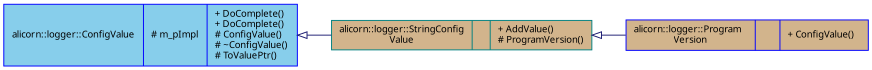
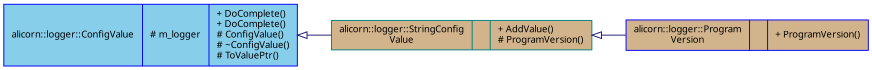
  digraph {
    rankdir=LR
    node [color=blue fillcolor=tan fontname=Verdana fontsize=10 shape=record style=filled]
    edge [arrowtail=onormal color=midnightblue dir=back fontname=Verdana fontsize=10 labelfontname=Verdana labelfontsize=10 style=solid]
-   n1 [fontcolor=black height=0.2 label="{alicorn::logger::Program\lVersion\n||+ ConfigValue()\l}" width=0.4]
+   n1 [fontcolor=black height=0.2 label="{alicorn::logger::Program\lVersion\n||+ ProgramVersion()\l}" width=0.4]
    n2 [color=teal height=0.2 label="{alicorn::logger::StringConfig\lValue\n||+ AddValue()\l# ProgramVersion()\l}" width=0.4]
-   n3 [fillcolor=skyblue height=0.2 label="{alicorn::logger::ConfigValue\n|# m_pImpl\l|+ DoComplete()\l+ DoComplete()\l# ConfigValue()\l# ~ConfigValue()\l# ToValuePtr()\l}" width=0.4]
+   n3 [fillcolor=skyblue height=0.2 label="{alicorn::logger::ConfigValue\n|# m_logger\l|+ DoComplete()\l+ DoComplete()\l# ConfigValue()\l# ~ConfigValue()\l# ToValuePtr()\l}" width=0.4]
    n2 -> n1
    n3 -> n2
  }
